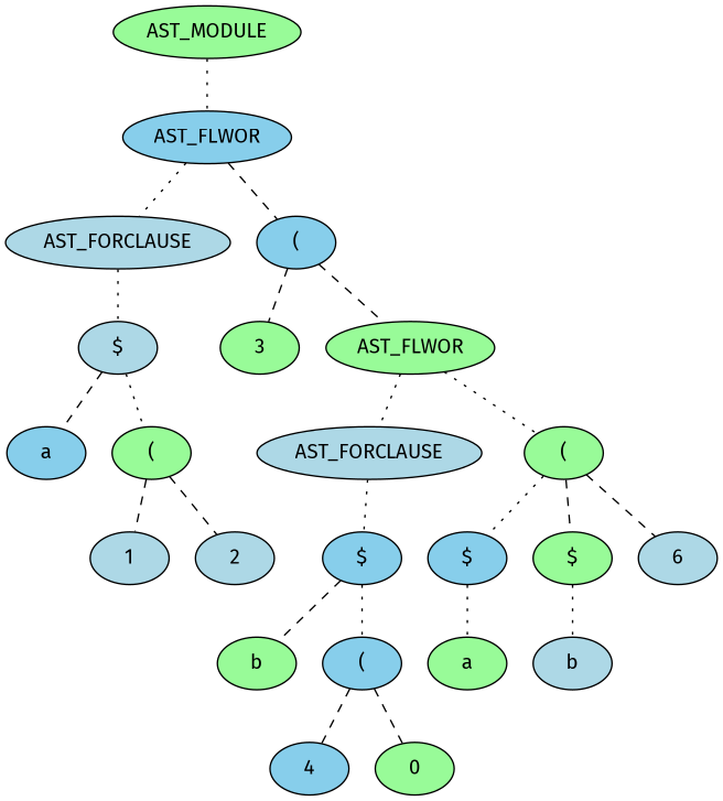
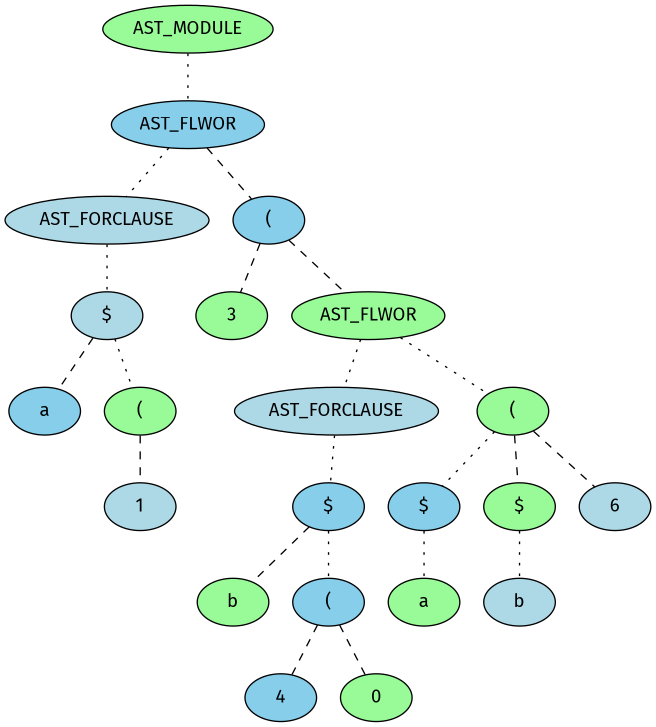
  digraph {
    fontname="Fira Sans"
    node [fillcolor=palegreen fontname="Fira Sans" style=filled]
    edge [arrowhead=none arrowtail=none color=black dir=both fontcolor=black fontname="Fira Sans" style=dotted weight=1]
    n1 [label=AST_MODULE]
    n2 [fillcolor=skyblue label=AST_FLWOR]
    n3 [fillcolor=lightblue label=AST_FORCLAUSE]
    n4 [fillcolor=skyblue label="("]
    n5 [fillcolor=lightblue label="$"]
    n6 [label=3]
    n7 [label=AST_FLWOR]
    n8 [fillcolor=skyblue label=a]
    n9 [label="("]
    n10 [fillcolor=lightblue label=1]
-   n11 [fillcolor=lightblue label=2]
    n12 [fillcolor=lightblue label=AST_FORCLAUSE]
    n13 [label="("]
    n14 [fillcolor=skyblue label="$"]
    n15 [fillcolor=skyblue label="$"]
    n16 [label="$"]
    n17 [fillcolor=lightblue label=6]
    n18 [label=b]
    n19 [fillcolor=skyblue label="("]
    n20 [fillcolor=skyblue label=4]
    n21 [label=0]
    n22 [label=a]
    n23 [fillcolor=lightblue label=b]
    n1 -> n2
    n2 -> n3
    n2 -> n4 [style=dashed]
    n3 -> n5
    n4 -> n6 [style=dashed]
    n4 -> n7 [style=dashed]
    n5 -> n8 [style=dashed]
    n5 -> n9
    n7 -> n12
    n7 -> n13
    n9 -> n10 [style=dashed]
-   n9 -> n11 [style=dashed]
    n12 -> n14
    n13 -> n15
    n13 -> n16 [style=dashed]
    n13 -> n17 [style=dashed]
    n14 -> n18 [style=dashed]
    n14 -> n19
    n15 -> n22
    n16 -> n23
    n19 -> n20 [style=dashed]
    n19 -> n21 [style=dashed]
  }
